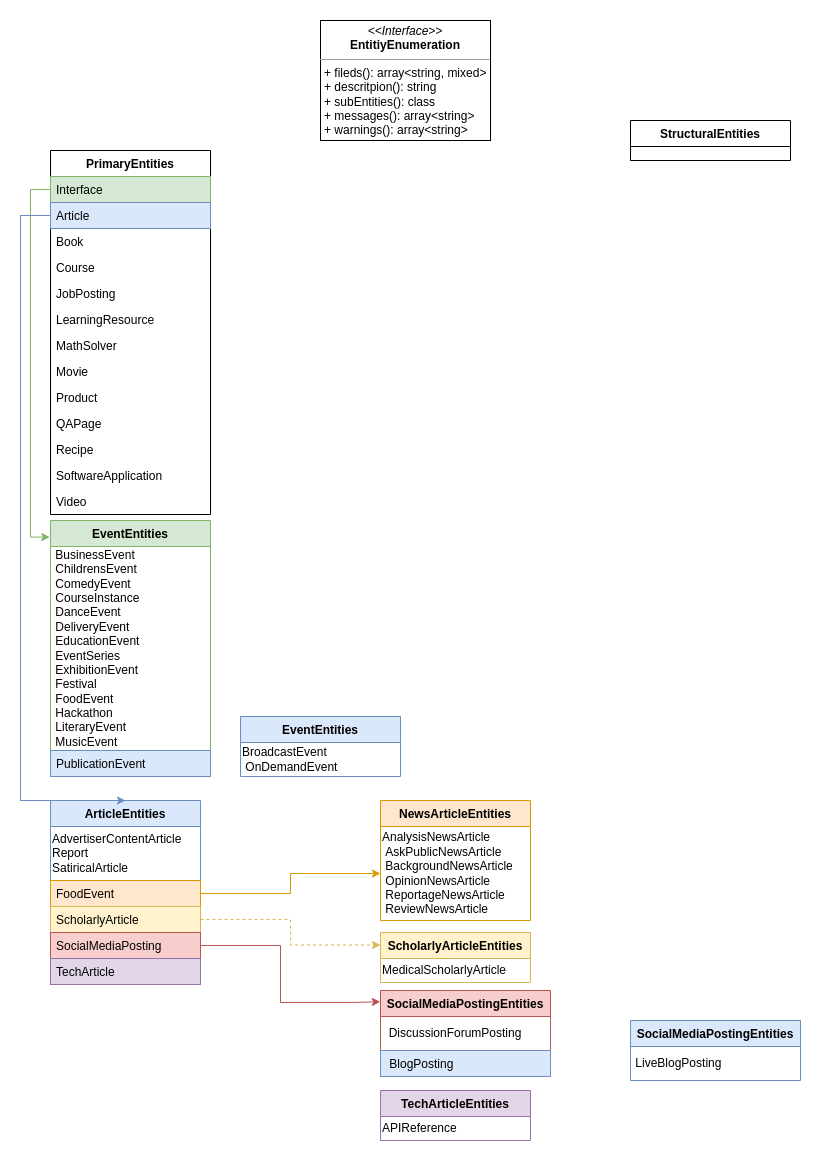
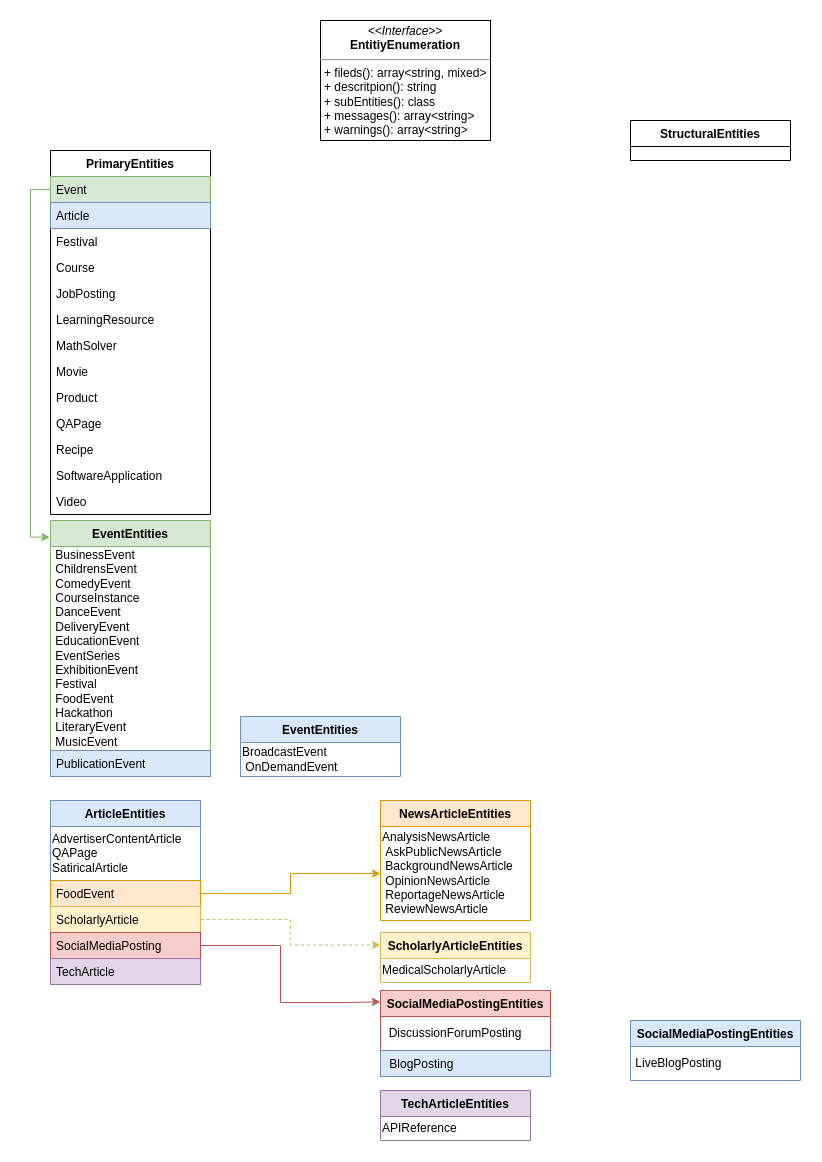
  <mxCell id="0" />
  <mxCell id="1" parent="0" />
  <mxCell id="2" value="PrimaryEntities" style="swimlane;fontStyle=1;align=center;verticalAlign=top;childLayout=stackLayout;horizontal=1;startSize=26;horizontalStack=0;resizeParent=1;resizeParentMax=0;resizeLast=0;collapsible=1;marginBottom=0;" vertex="1" parent="1"><mxGeometry x="50" y="150" width="160" height="364" as="geometry" /></mxCell>
- <mxCell id="3" value="Interface" style="text;strokeColor=#82b366;fillColor=#d5e8d4;align=left;verticalAlign=top;spacingLeft=4;spacingRight=4;overflow=hidden;rotatable=0;points=[[0,0.5],[1,0.5]];portConstraint=eastwest;" vertex="1" parent="2"><mxGeometry y="26" width="160" height="26" as="geometry" /></mxCell>
+ <mxCell id="3" value="Event" style="text;strokeColor=#82b366;fillColor=#d5e8d4;align=left;verticalAlign=top;spacingLeft=4;spacingRight=4;overflow=hidden;rotatable=0;points=[[0,0.5],[1,0.5]];portConstraint=eastwest;" vertex="1" parent="2"><mxGeometry y="26" width="160" height="26" as="geometry" /></mxCell>
  <mxCell id="4" value="Article" style="text;strokeColor=#6c8ebf;fillColor=#dae8fc;align=left;verticalAlign=top;spacingLeft=4;spacingRight=4;overflow=hidden;rotatable=0;points=[[0,0.5],[1,0.5]];portConstraint=eastwest;" vertex="1" parent="2"><mxGeometry y="52" width="160" height="26" as="geometry" /></mxCell>
- <mxCell id="5" value="Book" style="text;strokeColor=none;fillColor=none;align=left;verticalAlign=top;spacingLeft=4;spacingRight=4;overflow=hidden;rotatable=0;points=[[0,0.5],[1,0.5]];portConstraint=eastwest;" vertex="1" parent="2"><mxGeometry y="78" width="160" height="26" as="geometry" /></mxCell>
+ <mxCell id="5" value="Festival" style="text;strokeColor=none;fillColor=none;align=left;verticalAlign=top;spacingLeft=4;spacingRight=4;overflow=hidden;rotatable=0;points=[[0,0.5],[1,0.5]];portConstraint=eastwest;" vertex="1" parent="2"><mxGeometry y="78" width="160" height="26" as="geometry" /></mxCell>
  <mxCell id="6" value="Course" style="text;strokeColor=none;fillColor=none;align=left;verticalAlign=top;spacingLeft=4;spacingRight=4;overflow=hidden;rotatable=0;points=[[0,0.5],[1,0.5]];portConstraint=eastwest;" vertex="1" parent="2"><mxGeometry y="104" width="160" height="26" as="geometry" /></mxCell>
  <mxCell id="7" value="JobPosting" style="text;strokeColor=none;fillColor=none;align=left;verticalAlign=top;spacingLeft=4;spacingRight=4;overflow=hidden;rotatable=0;points=[[0,0.5],[1,0.5]];portConstraint=eastwest;" vertex="1" parent="2"><mxGeometry y="130" width="160" height="26" as="geometry" /></mxCell>
  <mxCell id="8" value="LearningResource" style="text;strokeColor=none;fillColor=none;align=left;verticalAlign=top;spacingLeft=4;spacingRight=4;overflow=hidden;rotatable=0;points=[[0,0.5],[1,0.5]];portConstraint=eastwest;" vertex="1" parent="2"><mxGeometry y="156" width="160" height="26" as="geometry" /></mxCell>
  <mxCell id="9" value="MathSolver" style="text;strokeColor=none;fillColor=none;align=left;verticalAlign=top;spacingLeft=4;spacingRight=4;overflow=hidden;rotatable=0;points=[[0,0.5],[1,0.5]];portConstraint=eastwest;" vertex="1" parent="2"><mxGeometry y="182" width="160" height="26" as="geometry" /></mxCell>
  <mxCell id="10" value="Movie" style="text;strokeColor=none;fillColor=none;align=left;verticalAlign=top;spacingLeft=4;spacingRight=4;overflow=hidden;rotatable=0;points=[[0,0.5],[1,0.5]];portConstraint=eastwest;" vertex="1" parent="2"><mxGeometry y="208" width="160" height="26" as="geometry" /></mxCell>
  <mxCell id="11" value="Product" style="text;strokeColor=none;fillColor=none;align=left;verticalAlign=top;spacingLeft=4;spacingRight=4;overflow=hidden;rotatable=0;points=[[0,0.5],[1,0.5]];portConstraint=eastwest;" vertex="1" parent="2"><mxGeometry y="234" width="160" height="26" as="geometry" /></mxCell>
  <mxCell id="12" value="QAPage" style="text;strokeColor=none;fillColor=none;align=left;verticalAlign=top;spacingLeft=4;spacingRight=4;overflow=hidden;rotatable=0;points=[[0,0.5],[1,0.5]];portConstraint=eastwest;" vertex="1" parent="2"><mxGeometry y="260" width="160" height="26" as="geometry" /></mxCell>
  <mxCell id="13" value="Recipe" style="text;strokeColor=none;fillColor=none;align=left;verticalAlign=top;spacingLeft=4;spacingRight=4;overflow=hidden;rotatable=0;points=[[0,0.5],[1,0.5]];portConstraint=eastwest;" vertex="1" parent="2"><mxGeometry y="286" width="160" height="26" as="geometry" /></mxCell>
  <mxCell id="14" value="SoftwareApplication" style="text;strokeColor=none;fillColor=none;align=left;verticalAlign=top;spacingLeft=4;spacingRight=4;overflow=hidden;rotatable=0;points=[[0,0.5],[1,0.5]];portConstraint=eastwest;" vertex="1" parent="2"><mxGeometry y="312" width="160" height="26" as="geometry" /></mxCell>
  <mxCell id="15" value="Video" style="text;strokeColor=none;fillColor=none;align=left;verticalAlign=top;spacingLeft=4;spacingRight=4;overflow=hidden;rotatable=0;points=[[0,0.5],[1,0.5]];portConstraint=eastwest;" vertex="1" parent="2"><mxGeometry y="338" width="160" height="26" as="geometry" /></mxCell>
  <mxCell id="16" value="&lt;p style=&quot;margin:0px;margin-top:4px;text-align:center;&quot;&gt;&lt;i&gt;&amp;lt;&amp;lt;Interface&amp;gt;&amp;gt;&lt;/i&gt;&lt;br&gt;&lt;span style=&quot;font-weight: 700;&quot;&gt;EntitiyEnumeration&lt;/span&gt;&lt;/p&gt;&lt;hr size=&quot;1&quot;&gt;&lt;p style=&quot;margin:0px;margin-left:4px;&quot;&gt;+ fileds(): array&amp;lt;string, mixed&amp;gt;&lt;/p&gt;&lt;p style=&quot;margin:0px;margin-left:4px;&quot;&gt;+ descritpion(): string&lt;/p&gt;&lt;p style=&quot;margin:0px;margin-left:4px;&quot;&gt;+ subEntities(): class&lt;br&gt;&lt;/p&gt;&lt;p style=&quot;margin:0px;margin-left:4px;&quot;&gt;+ messages(): array&amp;lt;string&amp;gt;&lt;br&gt;&lt;/p&gt;&lt;p style=&quot;margin:0px;margin-left:4px;&quot;&gt;+ warnings(): array&amp;lt;string&amp;gt;&lt;br&gt;&lt;/p&gt;" style="verticalAlign=top;align=left;overflow=fill;fontSize=12;fontFamily=Helvetica;html=1;" vertex="1" parent="1"><mxGeometry x="320" y="20" width="170" height="120" as="geometry" /></mxCell>
  <mxCell id="17" value="StructuralEntities" style="swimlane;fontStyle=1;align=center;verticalAlign=top;childLayout=stackLayout;horizontal=1;startSize=26;horizontalStack=0;resizeParent=1;resizeParentMax=0;resizeLast=0;collapsible=1;marginBottom=0;" vertex="1" parent="1"><mxGeometry x="630" y="120" width="160" height="40" as="geometry" /></mxCell>
  <mxCell id="18" value="EventEntities" style="swimlane;fontStyle=1;align=center;verticalAlign=top;childLayout=stackLayout;horizontal=1;startSize=26;horizontalStack=0;resizeParent=1;resizeParentMax=0;resizeLast=0;collapsible=1;marginBottom=0;fillColor=#d5e8d4;strokeColor=#82b366;" vertex="1" parent="1"><mxGeometry x="50" y="520" width="160" height="256" as="geometry" /></mxCell>
  <mxCell id="19" value="&lt;div&gt;&amp;nbsp;BusinessEvent&lt;/div&gt;&lt;div&gt;&amp;nbsp;ChildrensEvent&lt;/div&gt;&lt;div&gt;&amp;nbsp;ComedyEvent&lt;/div&gt;&lt;div&gt;&amp;nbsp;CourseInstance&lt;/div&gt;&lt;div&gt;&amp;nbsp;DanceEvent&lt;/div&gt;&lt;div&gt;&amp;nbsp;DeliveryEvent&lt;/div&gt;&lt;div&gt;&amp;nbsp;EducationEvent&lt;/div&gt;&lt;div&gt;&amp;nbsp;EventSeries&lt;/div&gt;&lt;div&gt;&amp;nbsp;ExhibitionEvent&lt;/div&gt;&lt;div&gt;&amp;nbsp;Festival&lt;/div&gt;&lt;div&gt;&amp;nbsp;FoodEvent&lt;/div&gt;&lt;div&gt;&amp;nbsp;Hackathon&lt;/div&gt;&lt;div&gt;&amp;nbsp;LiteraryEvent&lt;/div&gt;&lt;div&gt;&amp;nbsp;MusicEvent&lt;/div&gt;" style="text;html=1;strokeColor=none;fillColor=none;align=left;verticalAlign=middle;whiteSpace=wrap;rounded=0;" vertex="1" parent="18"><mxGeometry y="26" width="160" height="204" as="geometry" /></mxCell>
  <mxCell id="20" value="PublicationEvent" style="text;strokeColor=#6c8ebf;fillColor=#dae8fc;align=left;verticalAlign=top;spacingLeft=4;spacingRight=4;overflow=hidden;rotatable=0;points=[[0,0.5],[1,0.5]];portConstraint=eastwest;" vertex="1" parent="18"><mxGeometry y="230" width="160" height="26" as="geometry" /></mxCell>
  <mxCell id="21" value="EventEntities" style="swimlane;fontStyle=1;align=center;verticalAlign=top;childLayout=stackLayout;horizontal=1;startSize=26;horizontalStack=0;resizeParent=1;resizeParentMax=0;resizeLast=0;collapsible=1;marginBottom=0;fillColor=#dae8fc;strokeColor=#6c8ebf;" vertex="1" parent="1"><mxGeometry x="240" y="716" width="160" height="60" as="geometry" /></mxCell>
  <mxCell id="22" value="&lt;div&gt;BroadcastEvent&lt;/div&gt;&lt;div&gt;&amp;nbsp;OnDemandEvent&lt;/div&gt;" style="text;html=1;strokeColor=none;fillColor=none;align=left;verticalAlign=middle;whiteSpace=wrap;rounded=0;" vertex="1" parent="21"><mxGeometry y="26" width="160" height="34" as="geometry" /></mxCell>
  <mxCell id="23" value="ArticleEntities" style="swimlane;fontStyle=1;align=center;verticalAlign=top;childLayout=stackLayout;horizontal=1;startSize=26;horizontalStack=0;resizeParent=1;resizeParentMax=0;resizeLast=0;collapsible=1;marginBottom=0;fillColor=#dae8fc;strokeColor=#6c8ebf;" vertex="1" parent="1"><mxGeometry x="50" y="800" width="150" height="184" as="geometry" /></mxCell>
- <mxCell id="24" value="&lt;div&gt;AdvertiserContentArticle&lt;span style=&quot;background-color: initial;&quot;&gt;&amp;nbsp;&lt;/span&gt;&lt;/div&gt;&lt;div&gt;Report&lt;/div&gt;&lt;div&gt;SatiricalArticle&lt;span style=&quot;background-color: initial;&quot;&gt;&amp;nbsp;&amp;nbsp;&lt;/span&gt;&lt;span style=&quot;background-color: initial;&quot;&gt;&amp;nbsp;&amp;nbsp;&lt;/span&gt;&lt;span style=&quot;background-color: initial;&quot;&gt;&amp;nbsp;&amp;nbsp;&lt;/span&gt;&lt;/div&gt;" style="text;html=1;strokeColor=none;fillColor=none;align=left;verticalAlign=middle;whiteSpace=wrap;rounded=0;" vertex="1" parent="23"><mxGeometry y="26" width="150" height="54" as="geometry" /></mxCell>
+ <mxCell id="24" value="&lt;div&gt;AdvertiserContentArticle&lt;span style=&quot;background-color: initial;&quot;&gt;&amp;nbsp;&lt;/span&gt;&lt;/div&gt;&lt;div&gt;QAPage&lt;/div&gt;&lt;div&gt;SatiricalArticle&lt;span style=&quot;background-color: initial;&quot;&gt;&amp;nbsp;&amp;nbsp;&lt;/span&gt;&lt;span style=&quot;background-color: initial;&quot;&gt;&amp;nbsp;&amp;nbsp;&lt;/span&gt;&lt;span style=&quot;background-color: initial;&quot;&gt;&amp;nbsp;&amp;nbsp;&lt;/span&gt;&lt;/div&gt;" style="text;html=1;strokeColor=none;fillColor=none;align=left;verticalAlign=middle;whiteSpace=wrap;rounded=0;" vertex="1" parent="23"><mxGeometry y="26" width="150" height="54" as="geometry" /></mxCell>
  <mxCell id="25" value="FoodEvent" style="text;strokeColor=#d79b00;fillColor=#ffe6cc;align=left;verticalAlign=top;spacingLeft=4;spacingRight=4;overflow=hidden;rotatable=0;points=[[0,0.5],[1,0.5]];portConstraint=eastwest;" vertex="1" parent="23"><mxGeometry y="80" width="150" height="26" as="geometry" /></mxCell>
  <mxCell id="26" value="ScholarlyArticle" style="text;strokeColor=#d6b656;fillColor=#fff2cc;align=left;verticalAlign=top;spacingLeft=4;spacingRight=4;overflow=hidden;rotatable=0;points=[[0,0.5],[1,0.5]];portConstraint=eastwest;" vertex="1" parent="23"><mxGeometry y="106" width="150" height="26" as="geometry" /></mxCell>
  <mxCell id="27" value="SocialMediaPosting" style="text;strokeColor=#b85450;fillColor=#f8cecc;align=left;verticalAlign=top;spacingLeft=4;spacingRight=4;overflow=hidden;rotatable=0;points=[[0,0.5],[1,0.5]];portConstraint=eastwest;" vertex="1" parent="23"><mxGeometry y="132" width="150" height="26" as="geometry" /></mxCell>
  <mxCell id="28" value="TechArticle" style="text;strokeColor=#9673a6;fillColor=#e1d5e7;align=left;verticalAlign=top;spacingLeft=4;spacingRight=4;overflow=hidden;rotatable=0;points=[[0,0.5],[1,0.5]];portConstraint=eastwest;" vertex="1" parent="23"><mxGeometry y="158" width="150" height="26" as="geometry" /></mxCell>
  <mxCell id="29" style="edgeStyle=orthogonalEdgeStyle;rounded=0;orthogonalLoop=1;jettySize=auto;html=1;exitX=0;exitY=0.5;exitDx=0;exitDy=0;entryX=-0.004;entryY=0.065;entryDx=0;entryDy=0;entryPerimeter=0;fillColor=#d5e8d4;strokeColor=#82b366;" edge="1" parent="1" source="3" target="18"><mxGeometry relative="1" as="geometry" /></mxCell>
- <mxCell id="30" style="edgeStyle=orthogonalEdgeStyle;rounded=0;orthogonalLoop=1;jettySize=auto;html=1;entryX=0.5;entryY=0;entryDx=0;entryDy=0;fillColor=#dae8fc;strokeColor=#6c8ebf;" edge="1" parent="1" source="4" target="23"><mxGeometry relative="1" as="geometry"><Array as="points"><mxPoint y="215" x="20" /><mxPoint y="800" x="20" /></Array></mxGeometry></mxCell>
  <mxCell id="31" value="NewsArticleEntities" style="swimlane;fontStyle=1;align=center;verticalAlign=top;childLayout=stackLayout;horizontal=1;startSize=26;horizontalStack=0;resizeParent=1;resizeParentMax=0;resizeLast=0;collapsible=1;marginBottom=0;fillColor=#ffe6cc;strokeColor=#d79b00;" vertex="1" parent="1"><mxGeometry x="380" y="800" width="150" height="120" as="geometry" /></mxCell>
  <mxCell id="32" value="&lt;div&gt;AnalysisNewsArticle&lt;/div&gt;&lt;div&gt;&amp;nbsp;AskPublicNewsArticle&lt;/div&gt;&lt;div&gt;&amp;nbsp;BackgroundNewsArticle&lt;/div&gt;&lt;div&gt;&amp;nbsp;OpinionNewsArticle&lt;/div&gt;&lt;div&gt;&amp;nbsp;ReportageNewsArticle&lt;/div&gt;&lt;div&gt;&amp;nbsp;ReviewNewsArticle&lt;/div&gt;" style="text;html=1;strokeColor=none;fillColor=none;align=left;verticalAlign=middle;whiteSpace=wrap;rounded=0;" vertex="1" parent="31"><mxGeometry y="26" width="150" height="94" as="geometry" /></mxCell>
  <mxCell id="33" value="ScholarlyArticleEntities" style="swimlane;fontStyle=1;align=center;verticalAlign=top;childLayout=stackLayout;horizontal=1;startSize=26;horizontalStack=0;resizeParent=1;resizeParentMax=0;resizeLast=0;collapsible=1;marginBottom=0;fillColor=#fff2cc;strokeColor=#d6b656;" vertex="1" parent="1"><mxGeometry x="380" y="932" width="150" height="50" as="geometry" /></mxCell>
  <mxCell id="34" value="MedicalScholarlyArticle" style="text;html=1;strokeColor=none;fillColor=none;align=left;verticalAlign=middle;whiteSpace=wrap;rounded=0;" vertex="1" parent="33"><mxGeometry y="26" width="150" height="24" as="geometry" /></mxCell>
  <mxCell id="35" style="edgeStyle=orthogonalEdgeStyle;rounded=0;orthogonalLoop=1;jettySize=auto;html=1;entryX=0;entryY=0.25;entryDx=0;entryDy=0;fillColor=#fff2cc;strokeColor=#d6b656;dashed=1;" edge="1" parent="1" source="26" target="33"><mxGeometry relative="1" as="geometry" /></mxCell>
  <mxCell id="36" style="edgeStyle=orthogonalEdgeStyle;rounded=0;orthogonalLoop=1;jettySize=auto;html=1;fillColor=#ffe6cc;strokeColor=#d79b00;" edge="1" parent="1" source="25" target="32"><mxGeometry relative="1" as="geometry" /></mxCell>
  <mxCell id="37" value="SocialMediaPostingEntities" style="swimlane;fontStyle=1;align=center;verticalAlign=top;childLayout=stackLayout;horizontal=1;startSize=26;horizontalStack=0;resizeParent=1;resizeParentMax=0;resizeLast=0;collapsible=1;marginBottom=0;fillColor=#f8cecc;strokeColor=#b85450;" vertex="1" parent="1"><mxGeometry x="380" y="990" width="170" height="86" as="geometry" /></mxCell>
  <mxCell id="38" value="&lt;div&gt;&amp;nbsp;&amp;nbsp;&lt;span style=&quot;background-color: initial;&quot;&gt;DiscussionForumPosting&lt;/span&gt;&lt;/div&gt;" style="text;html=1;strokeColor=none;fillColor=none;align=left;verticalAlign=middle;whiteSpace=wrap;rounded=0;" vertex="1" parent="37"><mxGeometry y="26" width="170" height="34" as="geometry" /></mxCell>
  <mxCell id="39" value=" BlogPosting" style="text;strokeColor=#6c8ebf;fillColor=#dae8fc;align=left;verticalAlign=top;spacingLeft=4;spacingRight=4;overflow=hidden;rotatable=0;points=[[0,0.5],[1,0.5]];portConstraint=eastwest;" vertex="1" parent="37"><mxGeometry y="60" width="170" height="26" as="geometry" /></mxCell>
  <mxCell id="40" style="edgeStyle=orthogonalEdgeStyle;rounded=0;orthogonalLoop=1;jettySize=auto;html=1;entryX=-0.001;entryY=0.131;entryDx=0;entryDy=0;fillColor=#f8cecc;strokeColor=#b85450;entryPerimeter=0;" edge="1" parent="1" source="27" target="37"><mxGeometry relative="1" as="geometry"><Array as="points"><mxPoint x="280" y="945" /><mxPoint x="280" y="1002" /><mxPoint x="350" y="1002" /><mxPoint x="350" y="1001" /></Array></mxGeometry></mxCell>
  <mxCell id="41" value="SocialMediaPostingEntities" style="swimlane;fontStyle=1;align=center;verticalAlign=top;childLayout=stackLayout;horizontal=1;startSize=26;horizontalStack=0;resizeParent=1;resizeParentMax=0;resizeLast=0;collapsible=1;marginBottom=0;fillColor=#dae8fc;strokeColor=#6c8ebf;" vertex="1" parent="1"><mxGeometry x="630" y="1020" width="170" height="60" as="geometry" /></mxCell>
  <mxCell id="42" value="&amp;nbsp;LiveBlogPosting" style="text;html=1;strokeColor=none;fillColor=none;align=left;verticalAlign=middle;whiteSpace=wrap;rounded=0;" vertex="1" parent="41"><mxGeometry y="26" width="170" height="34" as="geometry" /></mxCell>
  <mxCell id="43" value="TechArticleEntities" style="swimlane;fontStyle=1;align=center;verticalAlign=top;childLayout=stackLayout;horizontal=1;startSize=26;horizontalStack=0;resizeParent=1;resizeParentMax=0;resizeLast=0;collapsible=1;marginBottom=0;fillColor=#e1d5e7;strokeColor=#9673a6;" vertex="1" parent="1"><mxGeometry x="380" y="1090" width="150" height="50" as="geometry" /></mxCell>
  <mxCell id="44" value="APIReference" style="text;html=1;strokeColor=none;fillColor=none;align=left;verticalAlign=middle;whiteSpace=wrap;rounded=0;" vertex="1" parent="43"><mxGeometry y="26" width="150" height="24" as="geometry" /></mxCell>
